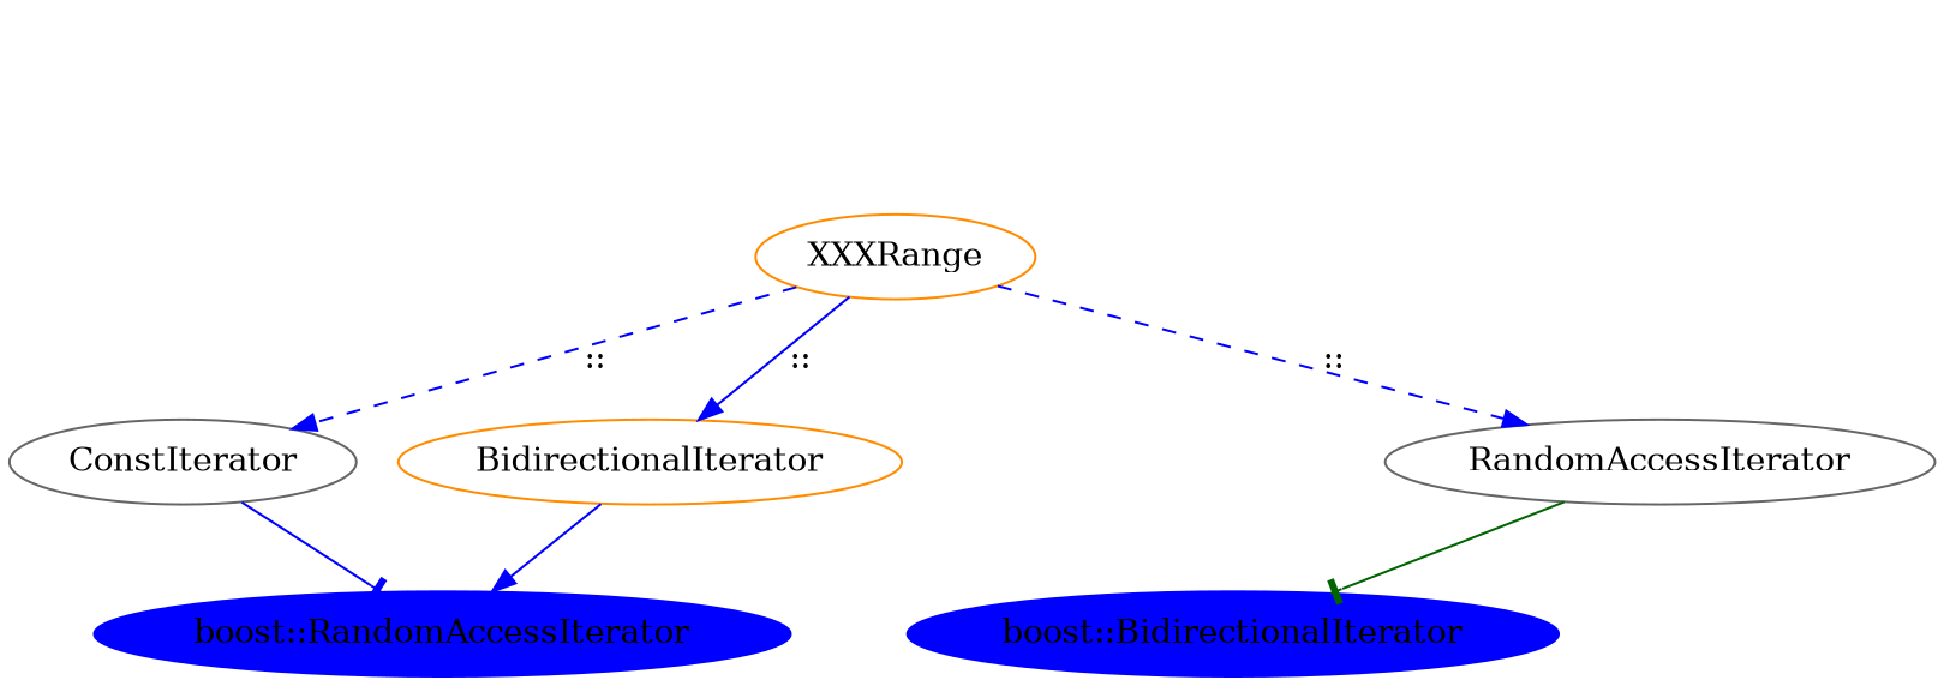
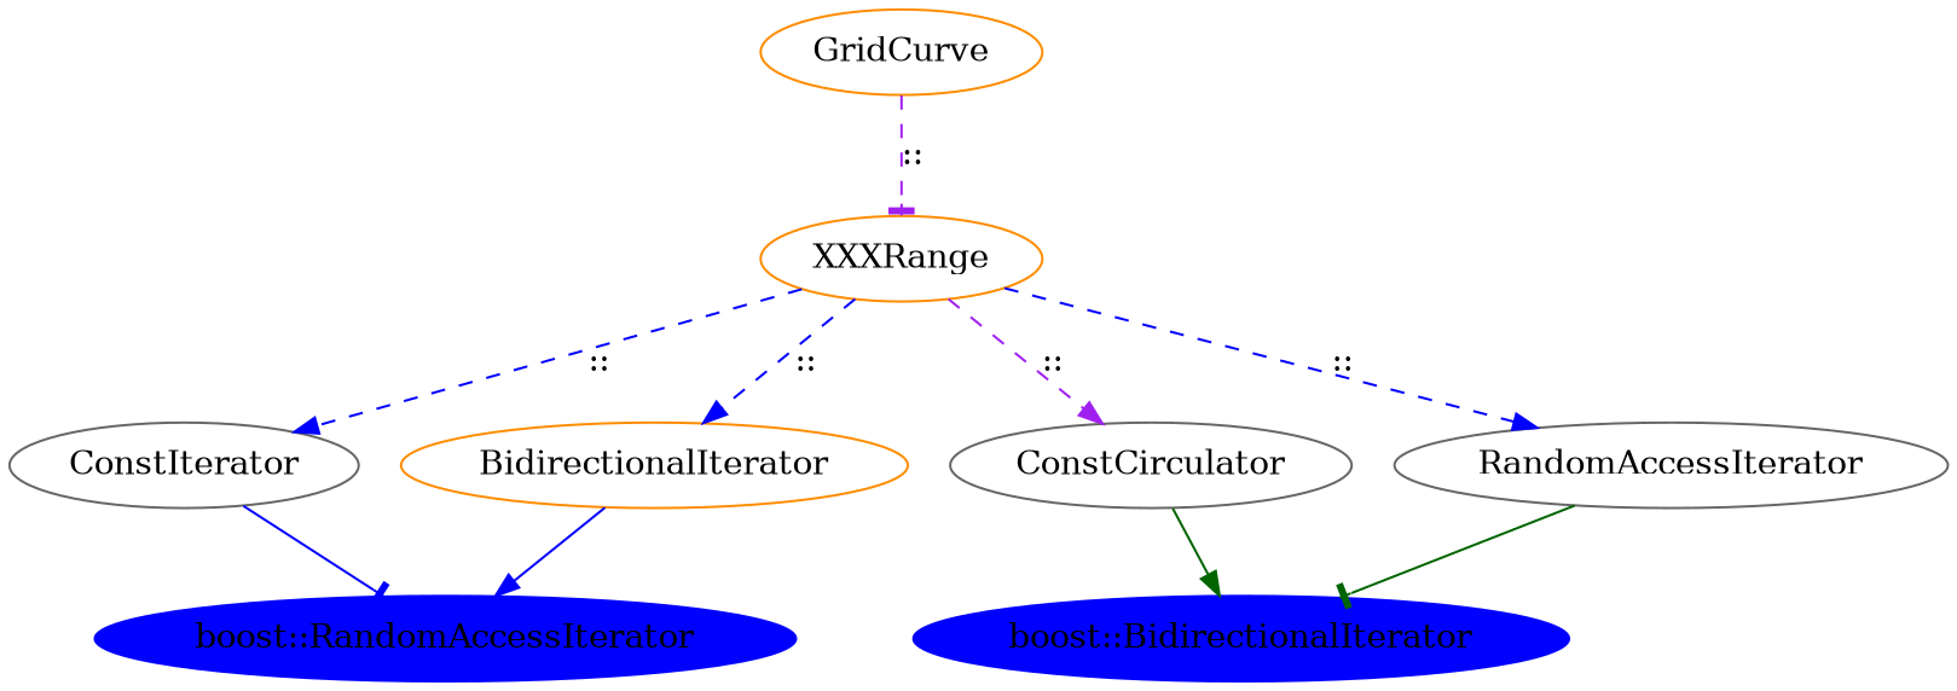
  digraph {
    node [color=darkorange]
    edge [arrowhead=normal color=blue style=dashed]
    "boost::RandomAccessIterator" [color=blue style=filled]
    "boost::BidirectionalIterator" [color=blue style=filled]
+   GridCurve
    XXXRange
    ConstIterator [color=gray40]
    n6 [label=BidirectionalIterator]
+   ConstCirculator [color=gray40]
    n8 [color=gray40 label=RandomAccessIterator]
    subgraph sub_1 {
      color=white
      label=boost
      style=filled
      "boost::RandomAccessIterator"
      "boost::BidirectionalIterator"
    }
+   GridCurve -> XXXRange [arrowhead=tee color=purple label="::"]
    XXXRange -> ConstIterator [label="::"]
-   XXXRange -> n6 [label="::" style=solid]
+   XXXRange -> n6 [label="::"]
+   XXXRange -> ConstCirculator [color=purple label="::"]
    XXXRange -> n8 [label="::"]
    ConstIterator -> "boost::RandomAccessIterator" [arrowhead=tee style=""]
    n6 -> "boost::RandomAccessIterator" [style=""]
+   ConstCirculator -> "boost::BidirectionalIterator" [color=darkgreen style=""]
    n8 -> "boost::BidirectionalIterator" [arrowhead=tee color=darkgreen style=""]
  }
